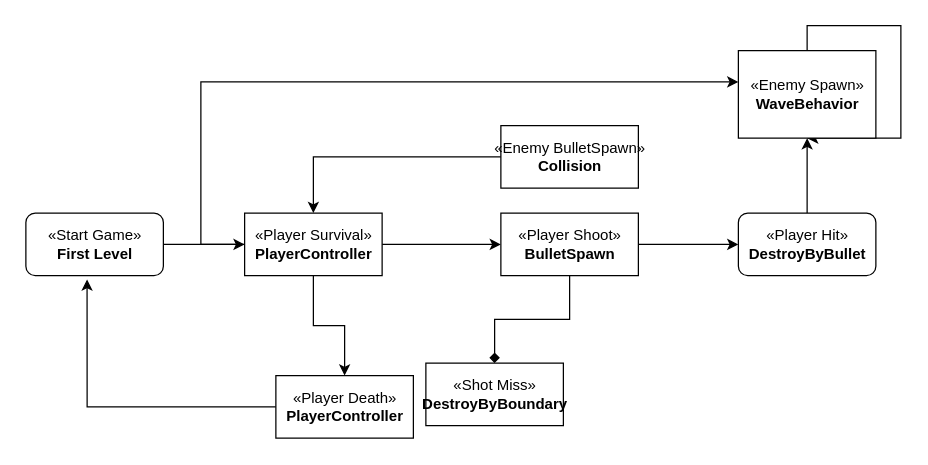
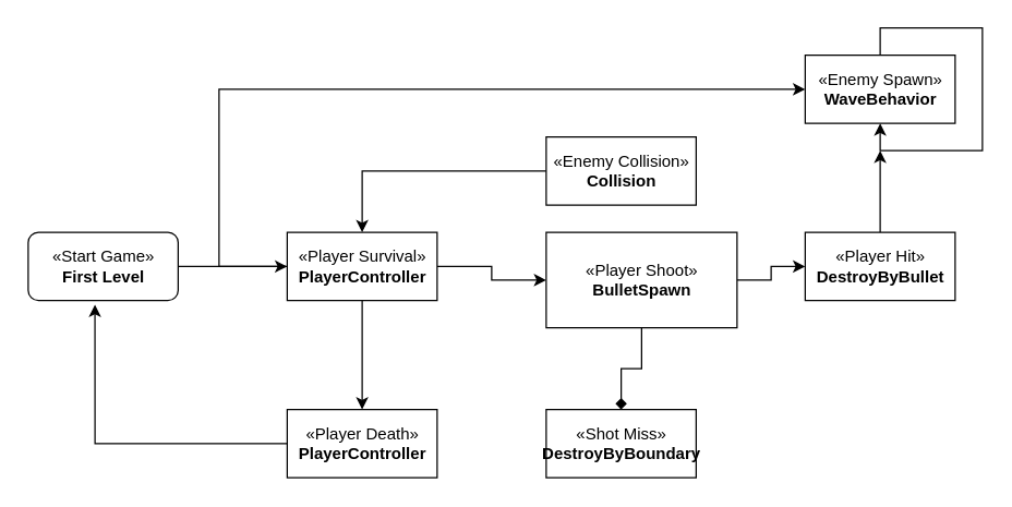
  <mxCell id="0" />
  <mxCell id="1" parent="0" />
  <mxCell id="2" value="" style="edgeStyle=orthogonalEdgeStyle;rounded=0;orthogonalLoop=1;jettySize=auto;html=1;" edge="1" parent="1" source="3" target="7"><mxGeometry relative="1" as="geometry" /></mxCell>
  <mxCell id="3" value="«Start Game»&lt;br&gt;&lt;b&gt;First Level&lt;/b&gt;&lt;br&gt;" style="html=1;rounded=1;" vertex="1" parent="1"><mxGeometry x="20" y="170" width="110" height="50" as="geometry" /></mxCell>
  <mxCell id="4" value="" style="edgeStyle=orthogonalEdgeStyle;rounded=0;orthogonalLoop=1;jettySize=auto;html=1;" edge="1" parent="1" source="7" target="17"><mxGeometry relative="1" as="geometry" /></mxCell>
  <mxCell id="5" value="" style="edgeStyle=orthogonalEdgeStyle;rounded=0;orthogonalLoop=1;jettySize=auto;html=1;" edge="1" parent="1" source="7" target="12"><mxGeometry relative="1" as="geometry" /></mxCell>
  <mxCell id="6" value="" style="edgeStyle=orthogonalEdgeStyle;rounded=0;orthogonalLoop=1;jettySize=auto;html=1;" edge="1" parent="1" source="7" target="9"><mxGeometry relative="1" as="geometry"><Array as="points"><mxPoint x="160" y="195" /><mxPoint x="160" y="65" /></Array></mxGeometry></mxCell>
- <mxCell id="7" value="«Player Survival»&lt;br&gt;&lt;b&gt;PlayerController&lt;/b&gt;&lt;br&gt;" style="html=1;" vertex="1" parent="1"><mxGeometry x="195" y="170" width="110" height="50" as="geometry" /></mxCell>
+ <mxCell id="7" value="«Player Survival»&lt;br&gt;&lt;b&gt;PlayerController&lt;/b&gt;&lt;br&gt;" style="html=1;" vertex="1" parent="1"><mxGeometry x="210" y="170" width="110" height="50" as="geometry" /></mxCell>
  <mxCell id="8" style="edgeStyle=orthogonalEdgeStyle;rounded=0;orthogonalLoop=1;jettySize=auto;html=1;entryX=0.5;entryY=1;entryDx=0;entryDy=0;" edge="1" parent="1" source="9" target="9"><mxGeometry relative="1" as="geometry"><mxPoint x="380" y="120" as="targetPoint" /><Array as="points"><mxPoint x="645" y="20" /><mxPoint x="720" y="20" /><mxPoint x="720" y="110" /><mxPoint x="645" y="110" /></Array></mxGeometry></mxCell>
- <mxCell id="9" value="«Enemy Spawn»&lt;br&gt;&lt;b&gt;WaveBehavior&lt;/b&gt;&lt;br&gt;" style="html=1;" vertex="1" parent="1"><mxGeometry x="590" y="40" width="110" height="70" as="geometry" /></mxCell>
+ <mxCell id="9" value="«Enemy Spawn»&lt;br&gt;&lt;b&gt;WaveBehavior&lt;/b&gt;&lt;br&gt;" style="html=1;" vertex="1" parent="1"><mxGeometry x="590" y="40" width="110" height="50" as="geometry" /></mxCell>
  <mxCell id="10" value="" style="edgeStyle=orthogonalEdgeStyle;rounded=0;orthogonalLoop=1;jettySize=auto;html=1;endArrow=diamond;" edge="1" parent="1" source="12" target="15"><mxGeometry relative="1" as="geometry" /></mxCell>
  <mxCell id="11" value="" style="edgeStyle=orthogonalEdgeStyle;rounded=0;orthogonalLoop=1;jettySize=auto;html=1;" edge="1" parent="1" source="12" target="14"><mxGeometry relative="1" as="geometry" /></mxCell>
- <mxCell id="12" value="«Player Shoot»&lt;br&gt;&lt;b&gt;BulletSpawn&lt;/b&gt;&lt;br&gt;" style="html=1;" vertex="1" parent="1"><mxGeometry x="400" y="170" width="110" height="50" as="geometry" /></mxCell>
+ <mxCell id="12" value="«Player Shoot»&lt;br&gt;&lt;b&gt;BulletSpawn&lt;/b&gt;&lt;br&gt;" style="html=1;" vertex="1" parent="1"><mxGeometry x="400" y="170" width="140" height="70" as="geometry" /></mxCell>
  <mxCell id="13" style="edgeStyle=orthogonalEdgeStyle;rounded=0;orthogonalLoop=1;jettySize=auto;html=1;" edge="1" parent="1" source="14"><mxGeometry relative="1" as="geometry"><mxPoint x="645" y="110" as="targetPoint" /></mxGeometry></mxCell>
- <mxCell id="14" value="«Player Hit»&lt;br&gt;&lt;b&gt;DestroyByBullet&lt;/b&gt;&lt;br&gt;" style="html=1;rounded=1;" vertex="1" parent="1"><mxGeometry x="590" y="170" width="110" height="50" as="geometry" /></mxCell>
- <mxCell id="15" value="«Shot Miss»&lt;br&gt;&lt;b&gt;DestroyByBoundary&lt;/b&gt;&lt;br&gt;" style="html=1;" vertex="1" parent="1"><mxGeometry x="340" y="290" width="110" height="50" as="geometry" /></mxCell>
+ <mxCell id="14" value="«Player Hit»&lt;br&gt;&lt;b&gt;DestroyByBullet&lt;/b&gt;&lt;br&gt;" style="html=1;" vertex="1" parent="1"><mxGeometry x="590" y="170" width="110" height="50" as="geometry" /></mxCell>
+ <mxCell id="15" value="«Shot Miss»&lt;br&gt;&lt;b&gt;DestroyByBoundary&lt;/b&gt;&lt;br&gt;" style="html=1;" vertex="1" parent="1"><mxGeometry x="400" y="300" width="110" height="50" as="geometry" /></mxCell>
  <mxCell id="16" style="edgeStyle=orthogonalEdgeStyle;rounded=0;orthogonalLoop=1;jettySize=auto;html=1;entryX=0.445;entryY=1.06;entryDx=0;entryDy=0;entryPerimeter=0;" edge="1" parent="1" source="17" target="3"><mxGeometry relative="1" as="geometry" /></mxCell>
- <mxCell id="17" value="«Player Death»&lt;br&gt;&lt;b&gt;PlayerController&lt;/b&gt;&lt;br&gt;" style="html=1;" vertex="1" parent="1"><mxGeometry x="220" y="300" width="110" height="50" as="geometry" /></mxCell>
+ <mxCell id="17" value="«Player Death»&lt;br&gt;&lt;b&gt;PlayerController&lt;/b&gt;&lt;br&gt;" style="html=1;" vertex="1" parent="1"><mxGeometry x="210" y="300" width="110" height="50" as="geometry" /></mxCell>
  <mxCell id="18" style="edgeStyle=orthogonalEdgeStyle;rounded=0;orthogonalLoop=1;jettySize=auto;html=1;exitX=0;exitY=0.5;exitDx=0;exitDy=0;entryX=0.5;entryY=0;entryDx=0;entryDy=0;" edge="1" parent="1" source="19" target="7"><mxGeometry relative="1" as="geometry" /></mxCell>
- <mxCell id="19" value="«Enemy BulletSpawn»&lt;br&gt;&lt;b&gt;Collision&lt;/b&gt;&lt;br&gt;" style="html=1;" vertex="1" parent="1"><mxGeometry x="400" y="100" width="110" height="50" as="geometry" /></mxCell>
+ <mxCell id="19" value="«Enemy Collision»&lt;br&gt;&lt;b&gt;Collision&lt;/b&gt;&lt;br&gt;" style="html=1;" vertex="1" parent="1"><mxGeometry x="400" y="100" width="110" height="50" as="geometry" /></mxCell>
